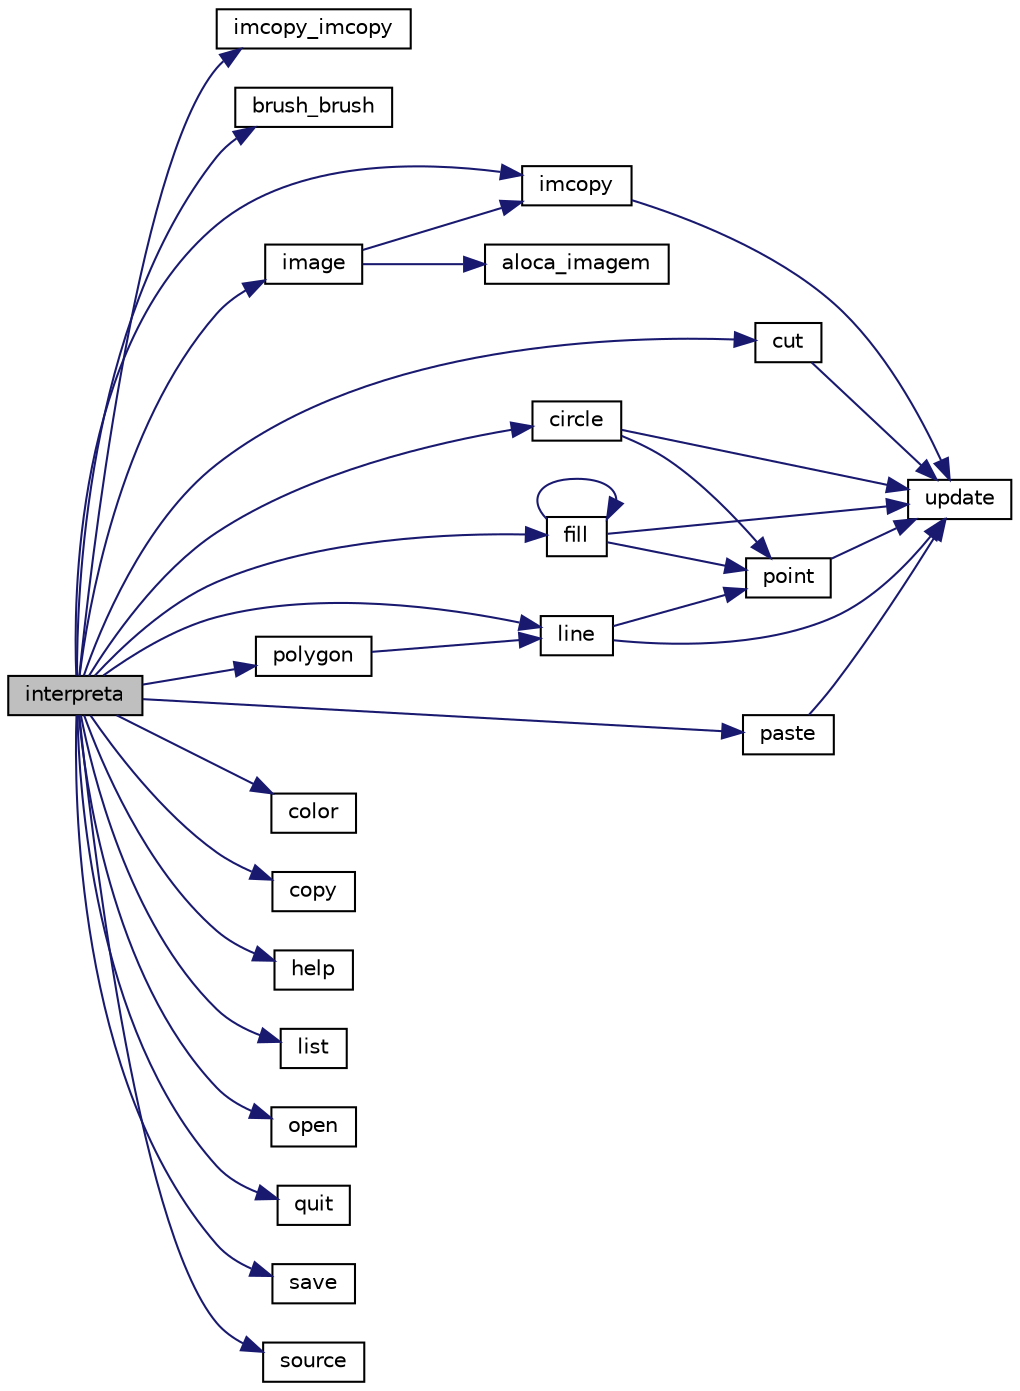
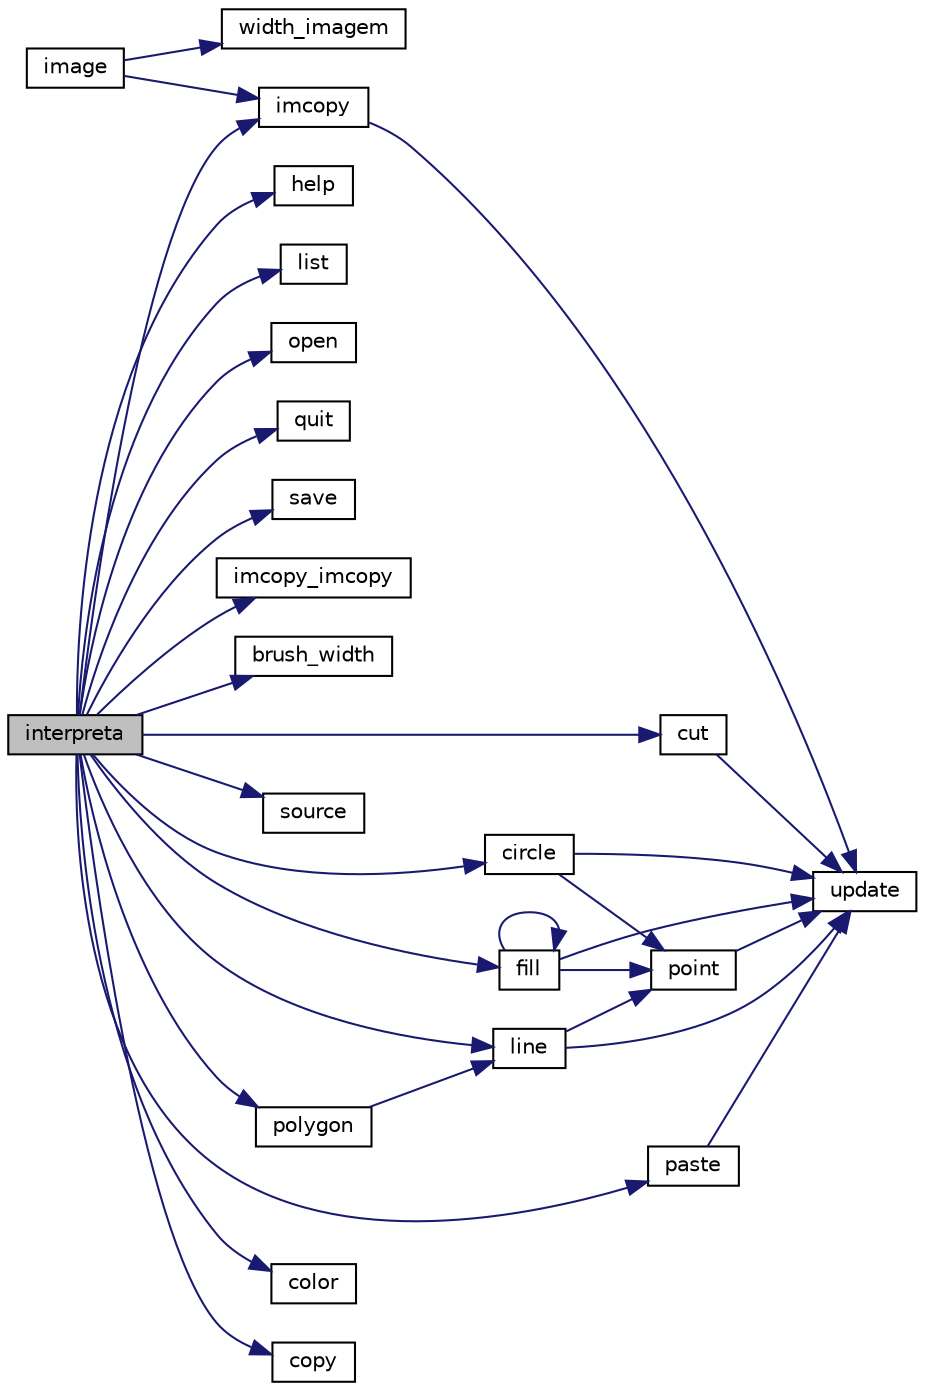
  digraph {
    rankdir=LR
    node [color=black fillcolor=white fontname=Helvetica fontsize=10 shape=record style=filled]
    edge [color=midnightblue fontname=Helvetica fontsize=10 labelfontname=Helvetica labelfontsize=10 style=solid]
    n1 [fillcolor=grey75 fontcolor=black height=0.2 label=interpreta width=0.4]
    n2 [height=0.2 label=imcopy_imcopy width=0.4]
-   n3 [height=0.2 label=brush_brush width=0.4]
+   n3 [height=0.2 label=brush_width width=0.4]
    n4 [height=0.2 label=circle width=0.4]
    n5 [height=0.2 label=imcopy width=0.4]
    n6 [height=0.2 label=color width=0.4]
    n7 [height=0.2 label=copy width=0.4]
    n8 [height=0.2 label=cut width=0.4]
    n9 [height=0.2 label=fill width=0.4]
    n10 [height=0.2 label=help width=0.4]
    n11 [height=0.2 label=image width=0.4]
    n12 [height=0.2 label=line width=0.4]
    n13 [height=0.2 label=list width=0.4]
    n14 [height=0.2 label=open width=0.4]
    n15 [height=0.2 label=paste width=0.4]
    n16 [height=0.2 label=polygon width=0.4]
    n17 [height=0.2 label=quit width=0.4]
    n18 [height=0.2 label=save width=0.4]
    n19 [height=0.2 label=source width=0.4]
    n20 [height=0.2 label=point width=0.4]
    n21 [height=0.2 label=update width=0.4]
-   n22 [height=0.2 label=aloca_imagem width=0.4]
+   n22 [height=0.2 label=width_imagem width=0.4]
    n1 -> n2
    n1 -> n3
    n1 -> n4
    n1 -> n5
    n1 -> n6
    n1 -> n7
    n1 -> n8
    n1 -> n9
    n1 -> n10
-   n1 -> n11
    n1 -> n12
    n1 -> n13
    n1 -> n14
    n1 -> n15
    n1 -> n16
    n1 -> n17
    n1 -> n18
    n1 -> n19
    n4 -> n20
    n4 -> n21
    n5 -> n21
    n8 -> n21
    n9 -> n9
    n9 -> n20
    n9 -> n21
    n11 -> n5
    n11 -> n22
    n12 -> n20
    n12 -> n21
    n15 -> n21
    n16 -> n12
    n20 -> n21
  }
